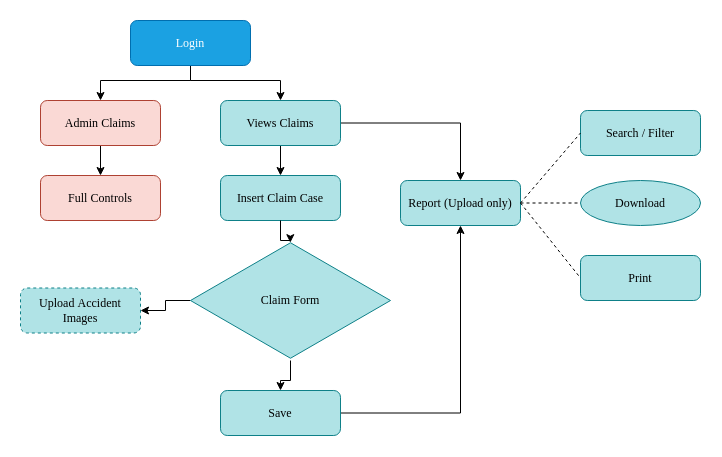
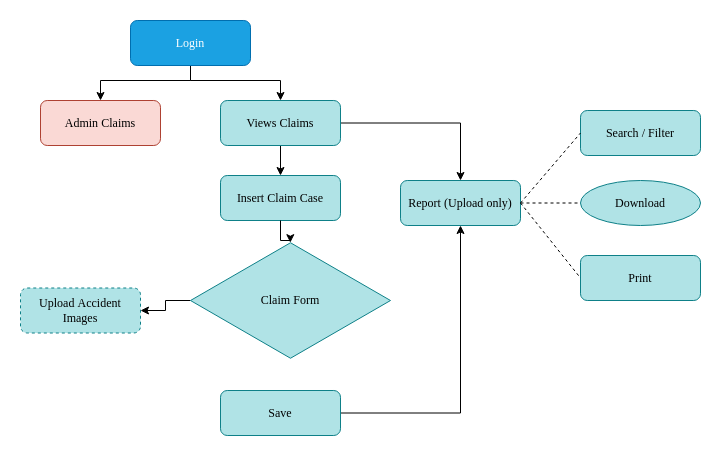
  <mxCell id="0" />
  <mxCell id="1" parent="0" />
- <mxCell id="2" style="edgeStyle=orthogonalEdgeStyle;rounded=0;orthogonalLoop=1;jettySize=auto;html=1;entryX=0.5;entryY=0;entryDx=0;entryDy=0;" edge="1" parent="1" source="3" target="10"><mxGeometry relative="1" as="geometry" /></mxCell>
  <mxCell id="3" value="Admin Claims" style="rounded=1;whiteSpace=wrap;html=1;fontFamily=Noto sans lao;fillColor=#fad9d5;strokeColor=#ae4132;" parent="1" vertex="1"><mxGeometry x="40" y="100" width="120" height="45" as="geometry" /></mxCell>
  <mxCell id="4" style="edgeStyle=orthogonalEdgeStyle;rounded=0;orthogonalLoop=1;jettySize=auto;html=1;" edge="1" parent="1" source="6" target="11"><mxGeometry relative="1" as="geometry" /></mxCell>
  <mxCell id="5" style="edgeStyle=orthogonalEdgeStyle;rounded=0;orthogonalLoop=1;jettySize=auto;html=1;entryX=0.5;entryY=0;entryDx=0;entryDy=0;" edge="1" parent="1" source="6" target="12"><mxGeometry relative="1" as="geometry" /></mxCell>
  <mxCell id="6" value="Views Claims" style="rounded=1;whiteSpace=wrap;html=1;fontFamily=Noto sans lao;fillColor=#b0e3e6;strokeColor=#0e8088;" parent="1" vertex="1"><mxGeometry x="220" y="100" width="120" height="45" as="geometry" /></mxCell>
  <mxCell id="7" style="edgeStyle=orthogonalEdgeStyle;rounded=0;orthogonalLoop=1;jettySize=auto;html=1;entryX=0.5;entryY=0;entryDx=0;entryDy=0;" edge="1" parent="1" source="9" target="3"><mxGeometry relative="1" as="geometry"><Array as="points"><mxPoint x="190" y="80" /><mxPoint x="100" y="80" /></Array></mxGeometry></mxCell>
  <mxCell id="8" style="edgeStyle=orthogonalEdgeStyle;rounded=0;orthogonalLoop=1;jettySize=auto;html=1;entryX=0.5;entryY=0;entryDx=0;entryDy=0;" edge="1" parent="1" source="9" target="6"><mxGeometry relative="1" as="geometry"><Array as="points"><mxPoint x="190" y="80" /><mxPoint x="280" y="80" /></Array></mxGeometry></mxCell>
  <mxCell id="9" value="Login" style="rounded=1;whiteSpace=wrap;html=1;fontFamily=Noto sans lao;fillColor=#1ba1e2;fontColor=#ffffff;strokeColor=#006EAF;" parent="1" vertex="1"><mxGeometry x="130" y="20" width="120" height="45" as="geometry" /></mxCell>
- <mxCell id="10" value="Full Controls" style="rounded=1;whiteSpace=wrap;html=1;fontFamily=Noto sans lao;fillColor=#fad9d5;strokeColor=#ae4132;" parent="1" vertex="1"><mxGeometry x="40" y="175" width="120" height="45" as="geometry" /></mxCell>
  <mxCell id="11" value="Insert Claim Case" style="rounded=1;whiteSpace=wrap;html=1;fontFamily=Noto sans lao;fillColor=#b0e3e6;strokeColor=#0e8088;" vertex="1" parent="1"><mxGeometry x="220" y="175" width="120" height="45" as="geometry" /></mxCell>
  <mxCell id="12" value="Report (Upload only)" style="rounded=1;whiteSpace=wrap;html=1;fontFamily=Noto sans lao;fillColor=#b0e3e6;strokeColor=#0e8088;" vertex="1" parent="1"><mxGeometry x="400" y="180" width="120" height="45" as="geometry" /></mxCell>
- <mxCell id="13" style="edgeStyle=orthogonalEdgeStyle;rounded=0;orthogonalLoop=1;jettySize=auto;html=1;entryX=0.5;entryY=0;entryDx=0;entryDy=0;" edge="1" parent="1" source="15" target="18"><mxGeometry relative="1" as="geometry" /></mxCell>
  <mxCell id="14" style="edgeStyle=orthogonalEdgeStyle;rounded=0;orthogonalLoop=1;jettySize=auto;html=1;" edge="1" parent="1" source="15" target="25"><mxGeometry relative="1" as="geometry" /></mxCell>
  <mxCell id="15" value="&lt;font face=&quot;Noto sans lao&quot;&gt;Claim Form&lt;/font&gt;" style="html=1;whiteSpace=wrap;aspect=fixed;shape=isoRectangle;fillColor=#b0e3e6;strokeColor=#0e8088;" vertex="1" parent="1"><mxGeometry x="190" y="240" width="200" height="120" as="geometry" /></mxCell>
  <mxCell id="16" style="edgeStyle=orthogonalEdgeStyle;rounded=0;orthogonalLoop=1;jettySize=auto;html=1;entryX=0.499;entryY=0.018;entryDx=0;entryDy=0;entryPerimeter=0;" edge="1" parent="1" source="11" target="15"><mxGeometry relative="1" as="geometry" /></mxCell>
  <mxCell id="17" style="edgeStyle=orthogonalEdgeStyle;rounded=0;orthogonalLoop=1;jettySize=auto;html=1;entryX=0.5;entryY=1;entryDx=0;entryDy=0;" edge="1" parent="1" source="18" target="12"><mxGeometry relative="1" as="geometry" /></mxCell>
  <mxCell id="18" value="Save" style="rounded=1;whiteSpace=wrap;html=1;fontFamily=Noto sans lao;fillColor=#b0e3e6;strokeColor=#0e8088;" vertex="1" parent="1"><mxGeometry x="220" y="390" width="120" height="45" as="geometry" /></mxCell>
  <mxCell id="19" value="Download" style="ellipse;whiteSpace=wrap;html=1;fontFamily=Noto sans lao;fillColor=#b0e3e6;strokeColor=#0e8088;" vertex="1" parent="1"><mxGeometry x="580" y="180" width="120" height="45" as="geometry" /></mxCell>
  <mxCell id="20" value="Print" style="rounded=1;whiteSpace=wrap;html=1;fontFamily=Noto sans lao;fillColor=#b0e3e6;strokeColor=#0e8088;" vertex="1" parent="1"><mxGeometry x="580" y="255" width="120" height="45" as="geometry" /></mxCell>
  <mxCell id="21" value="Search / Filter" style="rounded=1;whiteSpace=wrap;html=1;fontFamily=Noto sans lao;fillColor=#b0e3e6;strokeColor=#0e8088;" vertex="1" parent="1"><mxGeometry x="580" y="110" width="120" height="45" as="geometry" /></mxCell>
  <mxCell id="22" value="" style="endArrow=none;dashed=1;html=1;rounded=0;entryX=0;entryY=0.5;entryDx=0;entryDy=0;exitX=1;exitY=0.5;exitDx=0;exitDy=0;" edge="1" parent="1" source="12" target="21"><mxGeometry width="50" height="50" relative="1" as="geometry"><mxPoint x="485" y="235" as="sourcePoint" /><mxPoint x="535" y="185" as="targetPoint" /></mxGeometry></mxCell>
  <mxCell id="23" value="" style="endArrow=none;dashed=1;html=1;rounded=0;entryX=0;entryY=0.5;entryDx=0;entryDy=0;exitX=1;exitY=0.5;exitDx=0;exitDy=0;" edge="1" parent="1" source="12" target="19"><mxGeometry width="50" height="50" relative="1" as="geometry"><mxPoint x="525" y="208" as="sourcePoint" /><mxPoint x="585" y="138" as="targetPoint" /></mxGeometry></mxCell>
  <mxCell id="24" value="" style="endArrow=none;dashed=1;html=1;rounded=0;entryX=0;entryY=0.5;entryDx=0;entryDy=0;exitX=1;exitY=0.5;exitDx=0;exitDy=0;" edge="1" parent="1" source="12" target="20"><mxGeometry width="50" height="50" relative="1" as="geometry"><mxPoint x="525" y="208" as="sourcePoint" /><mxPoint x="585" y="208" as="targetPoint" /></mxGeometry></mxCell>
  <mxCell id="25" value="Upload Accident&lt;div&gt;Images&lt;/div&gt;" style="rounded=1;whiteSpace=wrap;html=1;fontFamily=Noto sans lao;fillColor=#b0e3e6;strokeColor=#0e8088;dashed=1;" vertex="1" parent="1"><mxGeometry x="20" y="287.5" width="120" height="45" as="geometry" /></mxCell>
